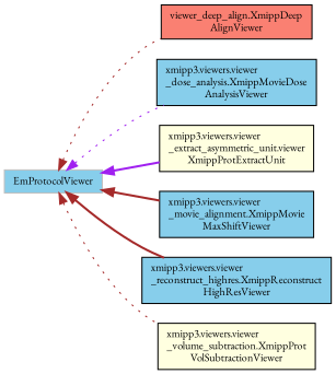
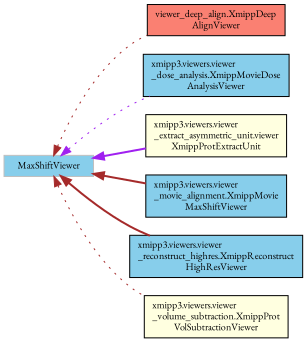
  digraph {
    rankdir=LR
    fontname="EB Garamond"
    node [color=black fillcolor=skyblue fontname="EB Garamond" fontsize=10 shape=record style=filled]
    edge [color=brown dir=back fontname="EB Garamond" fontsize=10 labelfontname=Helvetica labelfontsize=10 style=dotted]
-   n1 [color=grey75 height=0.2 label=EmProtocolViewer width=0.4]
+   n1 [color=grey75 height=0.2 label=MaxShiftViewer width=0.4]
    n2 [fillcolor=salmon height=0.2 label="viewer_deep_align.XmippDeep\lAlignViewer" width=0.4]
    n3 [height=0.2 label="xmipp3.viewers.viewer\l_dose_analysis.XmippMovieDose\lAnalysisViewer" width=0.4]
    n4 [fillcolor=lightyellow height=0.2 label="xmipp3.viewers.viewer\l_extract_asymmetric_unit.viewer\lXmippProtExtractUnit" width=0.4]
    n5 [height=0.2 label="xmipp3.viewers.viewer\l_movie_alignment.XmippMovie\lMaxShiftViewer" width=0.4]
    n6 [height=0.2 label="xmipp3.viewers.viewer\l_reconstruct_highres.XmippReconstruct\lHighResViewer" width=0.4]
    n7 [fillcolor=lightyellow height=0.2 label="xmipp3.viewers.viewer\l_volume_subtraction.XmippProt\lVolSubtractionViewer" width=0.4]
    n1 -> n2
    n1 -> n3 [color=purple]
    n1 -> n4 [color=purple style=bold]
    n1 -> n5 [style=bold]
    n1 -> n6 [style=bold]
    n1 -> n7
  }
